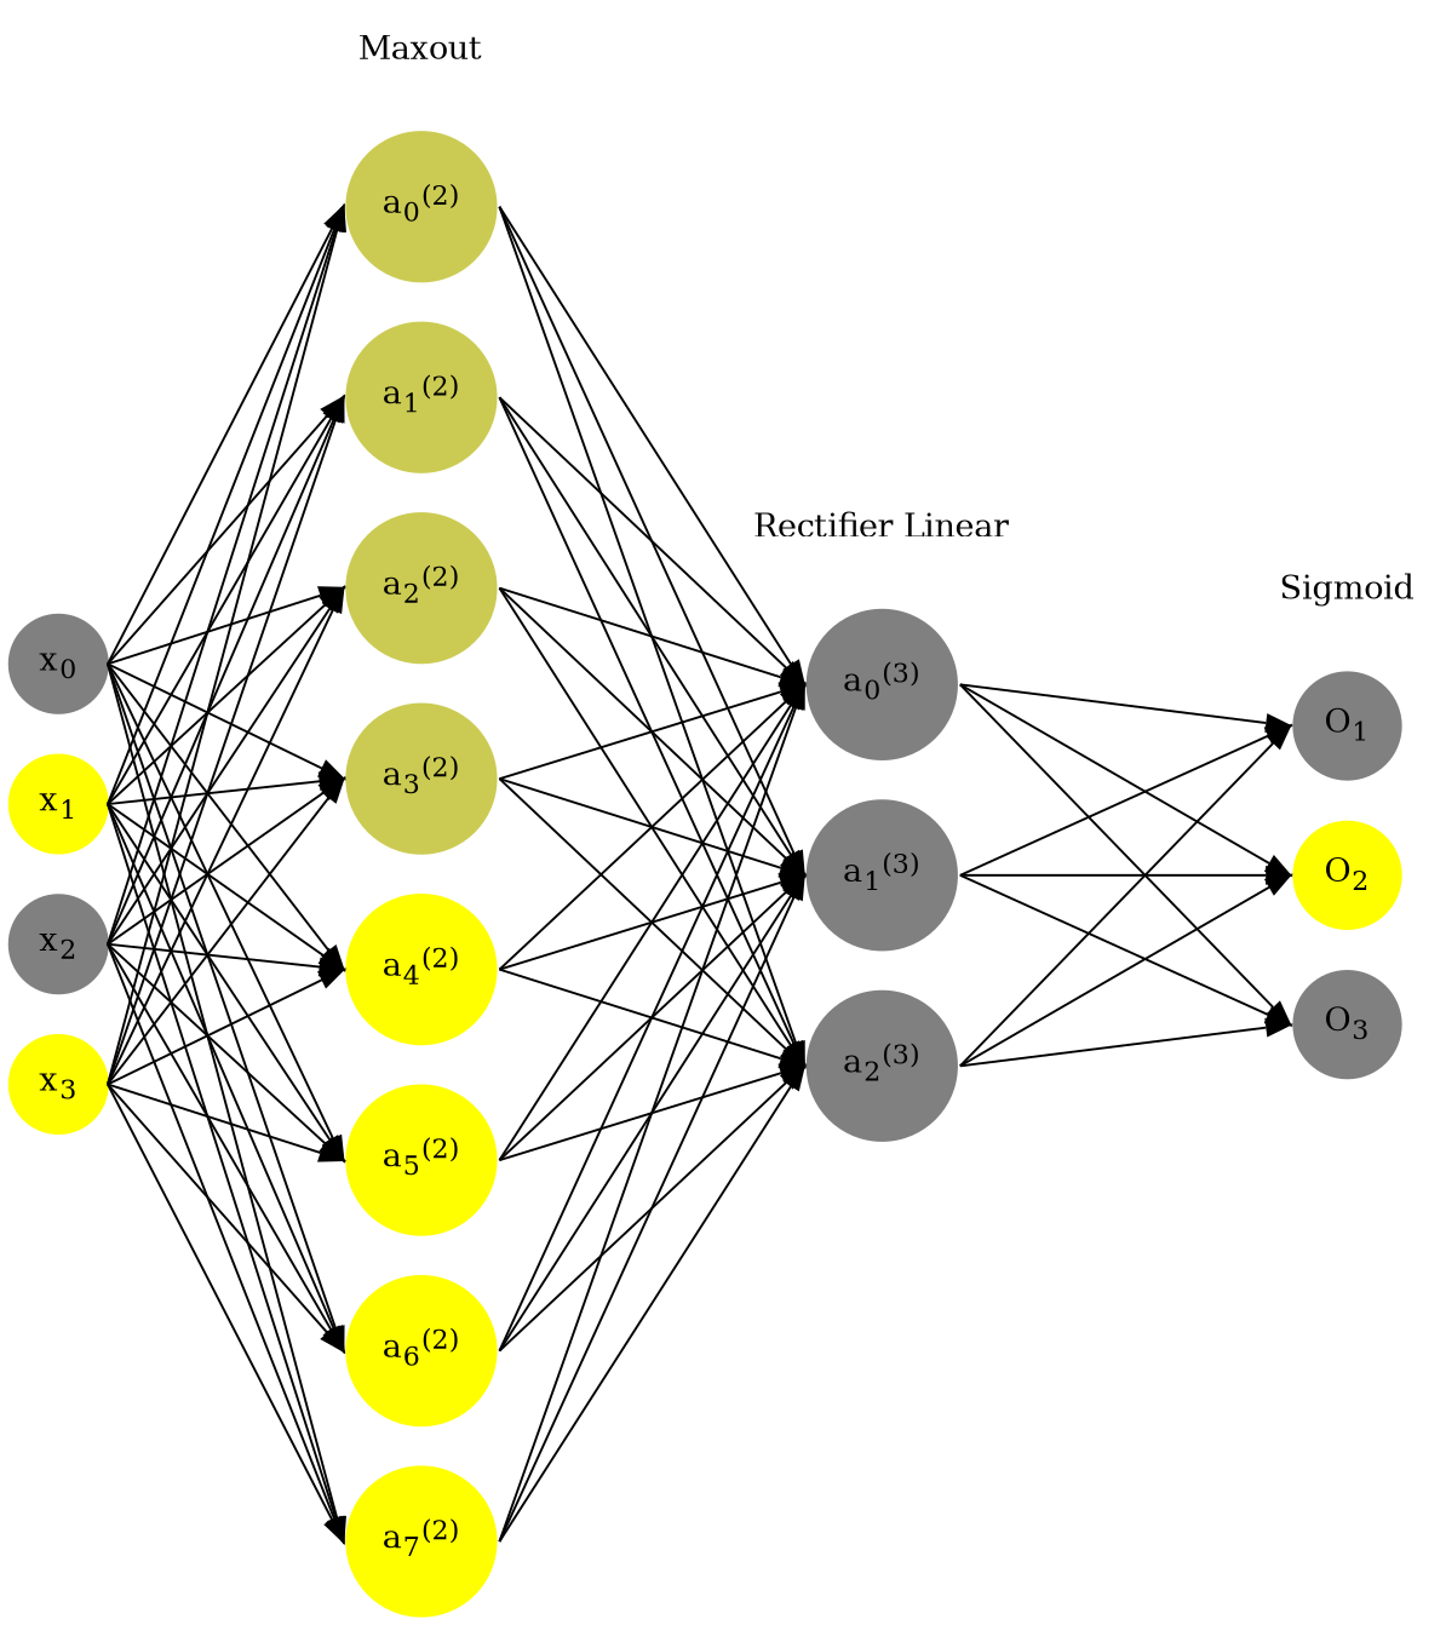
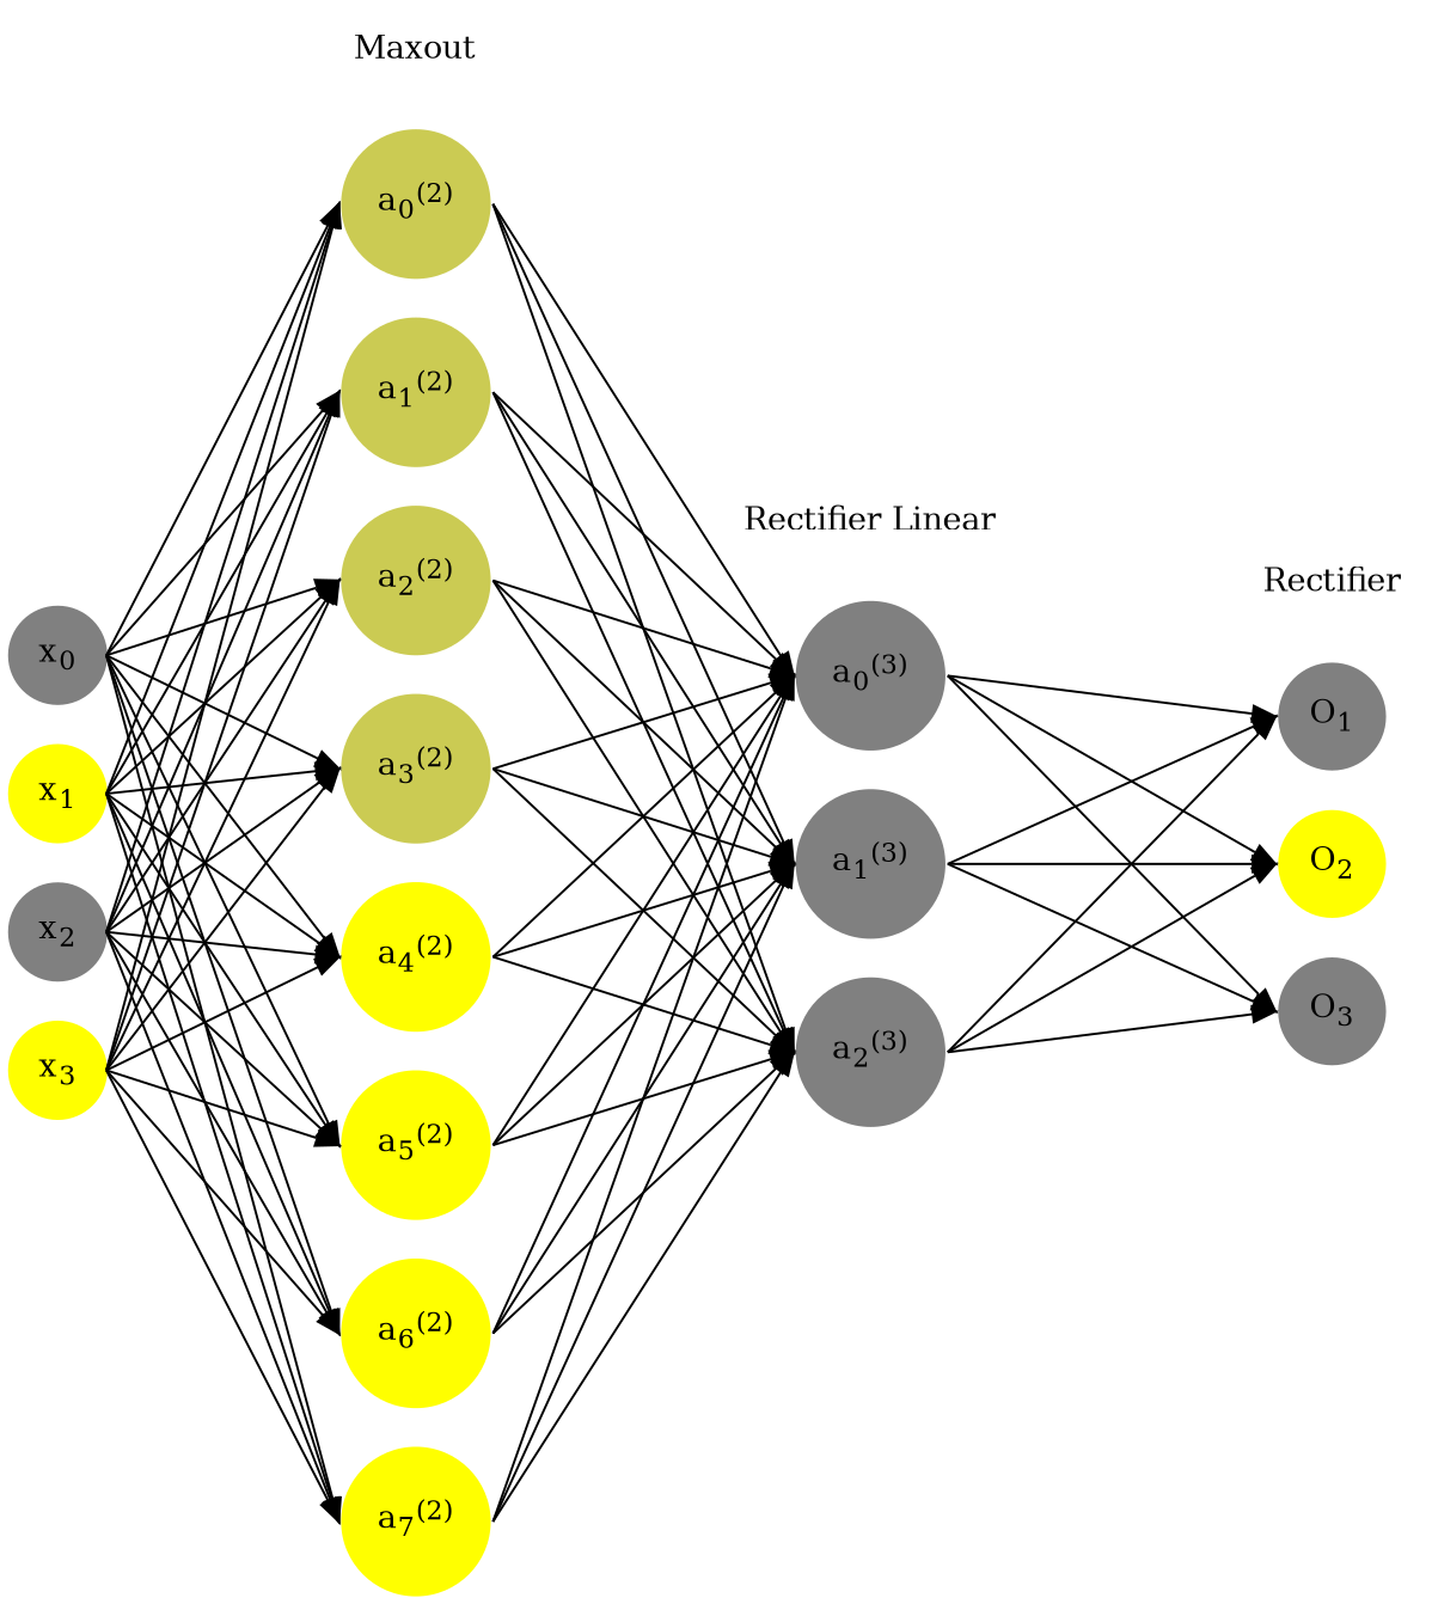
  digraph {
    rankdir=LR
    ranksep=1.4
    splines=false
    node [color="0.1667, 0.0, 0.5" fillcolor="0.1667, 0.0, 0.5" shape=circle style=filled]
    edge [headport=w style=solid tailport=e]
    n1 [label=<x<sub>0</sub>>]
    n2 [color="0.1667, 1.0, 1.0" fillcolor="0.1667, 1.0, 1.0" label=<x<sub>1</sub>>]
    n3 [label=<x<sub>2</sub>>]
    n4 [color="0.1667, 1.0, 1.0" fillcolor="0.1667, 1.0, 1.0" label=<x<sub>3</sub>>]
    n5 [color="0.1667, 0.586498, 0.793249" fillcolor="0.1667, 0.586498, 0.793249" label=<a<sub>0</sub><sup>(2)</sup>>]
    n6 [color="0.1667, 0.586498, 0.793249" fillcolor="0.1667, 0.586498, 0.793249" label=<a<sub>1</sub><sup>(2)</sup>>]
    n7 [color="0.1667, 0.586498, 0.793249" fillcolor="0.1667, 0.586498, 0.793249" label=<a<sub>2</sub><sup>(2)</sup>>]
    n8 [color="0.1667, 0.586498, 0.793249" fillcolor="0.1667, 0.586498, 0.793249" label=<a<sub>3</sub><sup>(2)</sup>>]
    n9 [color="0.1667, 3.197892, 2.098946" fillcolor="0.1667, 3.197892, 2.098946" label=<a<sub>4</sub><sup>(2)</sup>>]
    n10 [color="0.1667, 3.197892, 2.098946" fillcolor="0.1667, 3.197892, 2.098946" label=<a<sub>5</sub><sup>(2)</sup>>]
    n11 [color="0.1667, 3.197892, 2.098946" fillcolor="0.1667, 3.197892, 2.098946" label=<a<sub>6</sub><sup>(2)</sup>>]
    n12 [color="0.1667, 3.197892, 2.098946" fillcolor="0.1667, 3.197892, 2.098946" label=<a<sub>7</sub><sup>(2)</sup>>]
    n13 [color="0.1667, 0.000000, 0.500000" fillcolor="0.1667, 0.000000, 0.500000" label=<a<sub>0</sub><sup>(3)</sup>>]
    n14 [color="0.1667, 0.000000, 0.500000" fillcolor="0.1667, 0.000000, 0.500000" label=<a<sub>1</sub><sup>(3)</sup>>]
    n15 [color="0.1667, 0.000000, 0.500000" fillcolor="0.1667, 0.000000, 0.500000" label=<a<sub>2</sub><sup>(3)</sup>>]
    n16 [label=<O<sub>1</sub>>]
    n17 [color="0.1667, 1.0, 1.0" fillcolor="0.1667, 1.0, 1.0" label=<O<sub>2</sub>>]
    n18 [label=<O<sub>3</sub>>]
    n19 [label=Maxout shape=plaintext color="" fillcolor="" style=""]
    n20 [label="Rectifier Linear" shape=plaintext color="" fillcolor="" style=""]
-   n21 [label=Sigmoid shape=plaintext color="" fillcolor="" style=""]
+   n21 [label=Rectifier shape=plaintext color="" fillcolor="" style=""]
    subgraph sub_1 {
      n1
    }
    subgraph sub_2 {
      n2
    }
    subgraph sub_3 {
      n3
    }
    subgraph sub_4 {
      n4
    }
    subgraph sub_5 {
      n5
    }
    subgraph sub_6 {
      n6
    }
    subgraph sub_7 {
      n7
    }
    subgraph sub_8 {
      n8
    }
    subgraph sub_9 {
      n9
    }
    subgraph sub_10 {
      n10
    }
    subgraph sub_11 {
      n11
    }
    subgraph sub_12 {
      n12
    }
    subgraph sub_13 {
      n13
    }
    subgraph sub_14 {
      n14
    }
    subgraph sub_15 {
      n15
    }
    subgraph sub_16 {
      n16
    }
    subgraph sub_17 {
      n17
    }
    subgraph sub_18 {
      n18
    }
    subgraph sub_19 {
      rank=same
      n1
      n2
      n3
      n4
    }
    subgraph sub_20 {
      rank=same
      n5
      n6
      n7
      n8
      n9
      n10
      n11
      n12
    }
    subgraph sub_21 {
      rank=same
      n13
      n14
      n15
    }
    subgraph sub_22 {
      rank=same
      n16
      n17
      n18
    }
    subgraph sub_23 {
      rank=same
      n5
      n19
    }
    subgraph sub_24 {
      rank=same
      n13
      n20
    }
    subgraph sub_25 {
      rank=same
      n16
      n21
    }
    n1 -> n2 [style=invis]
    n1 -> n5
    n1 -> n6
    n1 -> n7
    n1 -> n8
    n1 -> n9
    n1 -> n10
    n1 -> n11
    n1 -> n12
    n2 -> n3 [style=invis]
    n2 -> n5
    n2 -> n6
    n2 -> n7
    n2 -> n8
    n2 -> n9
    n2 -> n10
    n2 -> n11
    n2 -> n12
    n3 -> n4 [style=invis]
    n3 -> n5
    n3 -> n6
    n3 -> n7
    n3 -> n8
    n3 -> n9
    n3 -> n10
    n3 -> n11
    n3 -> n12
    n4 -> n5
    n4 -> n6
    n4 -> n7
    n4 -> n8
    n4 -> n9
    n4 -> n10
    n4 -> n11
    n4 -> n12
    n5 -> n6 [style=invis]
    n5 -> n13
    n5 -> n14
    n5 -> n15
    n6 -> n7 [style=invis]
    n6 -> n13
    n6 -> n14
    n6 -> n15
    n7 -> n8 [style=invis]
    n7 -> n13
    n7 -> n14
    n7 -> n15
    n8 -> n9 [style=invis]
    n8 -> n13
    n8 -> n14
    n8 -> n15
    n9 -> n10 [style=invis]
    n9 -> n13
    n9 -> n14
    n9 -> n15
    n10 -> n11 [style=invis]
    n10 -> n13
    n10 -> n14
    n10 -> n15
    n11 -> n12 [style=invis]
    n11 -> n13
    n11 -> n14
    n11 -> n15
    n12 -> n13
    n12 -> n14
    n12 -> n15
    n13 -> n14 [style=invis]
    n13 -> n16
    n13 -> n17
    n13 -> n18
    n14 -> n15 [style=invis]
    n14 -> n16
    n14 -> n17
    n14 -> n18
    n15 -> n16
    n15 -> n17
    n15 -> n18
    n16 -> n17 [style=invis]
    n17 -> n18 [style=invis]
    n19 -> n5 [style=invis]
    n20 -> n13 [style=invis]
    n21 -> n16 [style=invis]
  }
